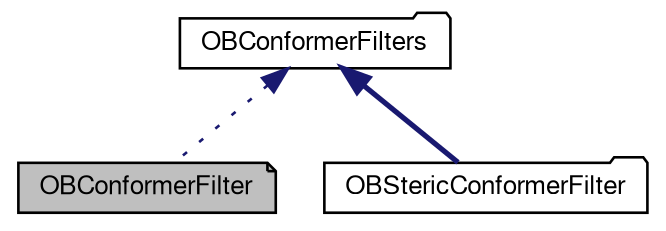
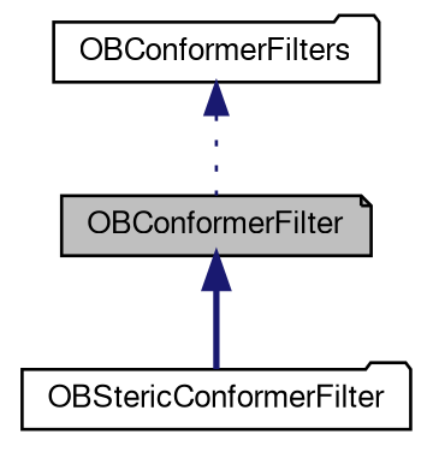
  digraph {
    node [color=black fillcolor=white fontname=FreeSans fontsize=10 shape=folder style=filled]
    edge [color=midnightblue dir=back fontname=FreeSans fontsize=10 labelfontname=FreeSans labelfontsize=10]
    n1 [fillcolor=grey75 fontcolor=black height=0.2 label=OBConformerFilter shape=note width=0.4]
    n2 [height=0.2 label=OBStericConformerFilter width=0.4]
    n3 [height=0.2 label=OBConformerFilters width=0.4]
-   n3 -> n2 [style=bold]
+   n1 -> n2 [style=bold]
    n3 -> n1 [style=dotted]
  }
